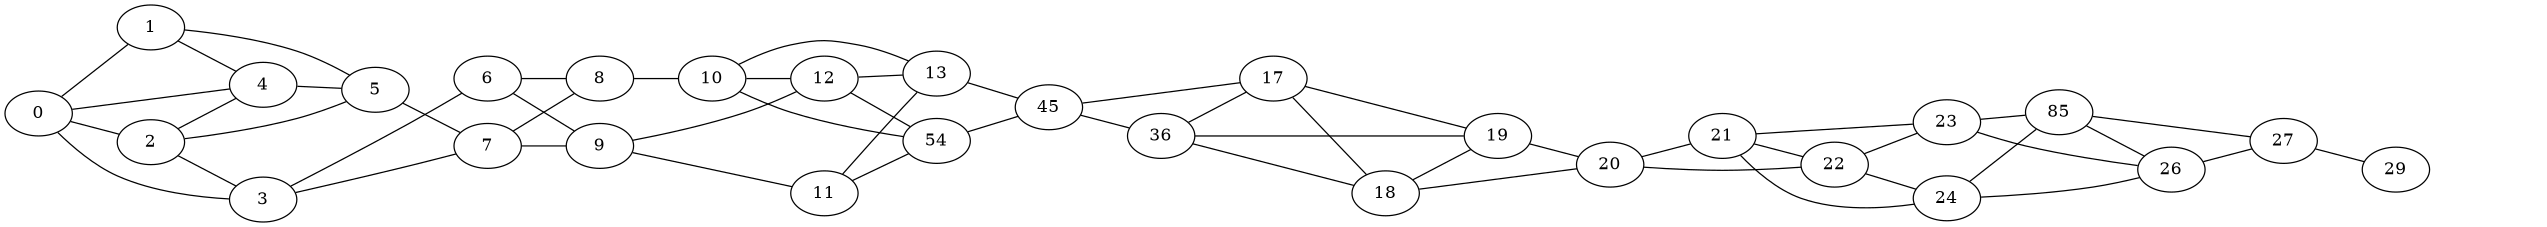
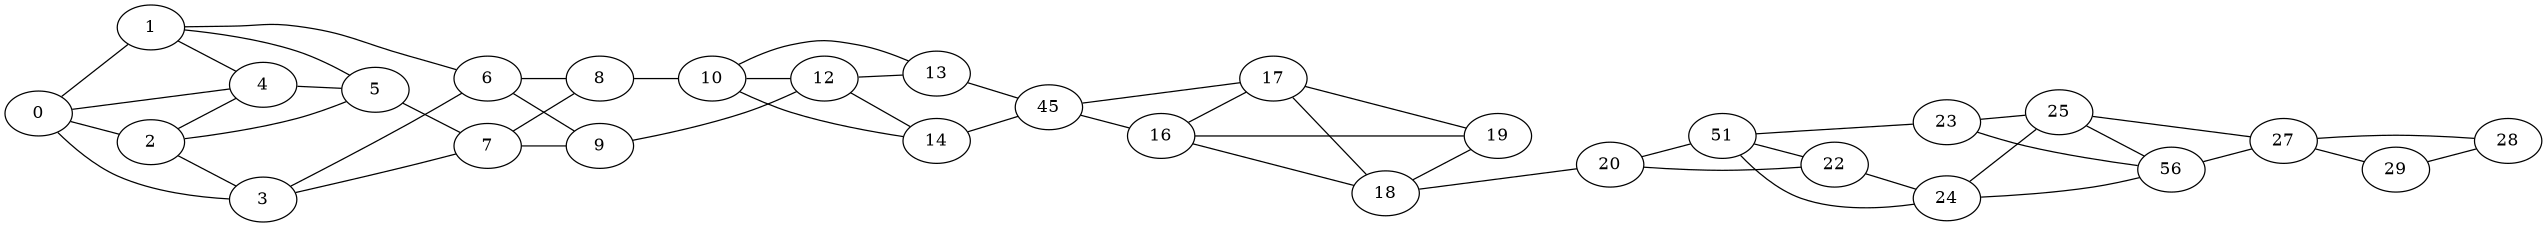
  graph {
    rankdir=LR
    0
    1
    2
    3
    4
    5
    6
    7
    8
    9
    10
-   11
    12
    13
-   14 [label=54]
+   14
    n16 [label=45]
-   16 [label=36]
+   16
    17
    18
    19
    20
-   21
+   21 [label=51]
    22
    23
    24
-   25 [label=85]
-   26
+   25
+   26 [label=56]
    27
+   28
    29
    0 -- 1
    0 -- 2
    0 -- 3
    0 -- 4
    1 -- 4
    1 -- 5
+   1 -- 6
    2 -- 3
    2 -- 4
    2 -- 5
    3 -- 6
    3 -- 7
    4 -- 5
    5 -- 7
    6 -- 8
    6 -- 9
    7 -- 8
    7 -- 9
    8 -- 10
-   9 -- 11
    9 -- 12
    10 -- 12
    10 -- 13
    10 -- 14
-   11 -- 13
-   11 -- 14
    12 -- 13
    12 -- 14
    13 -- n16
    14 -- n16
    n16 -- 16
    n16 -- 17
    16 -- 17
    16 -- 18
    16 -- 19
    17 -- 18
    17 -- 19
    18 -- 19
    18 -- 20
-   19 -- 20
    20 -- 21
    20 -- 22
    21 -- 22
    21 -- 23
    21 -- 24
-   22 -- 23
    22 -- 24
    23 -- 25
    23 -- 26
    24 -- 25
    24 -- 26
    25 -- 26
    25 -- 27
    26 -- 27
+   27 -- 28
    27 -- 29
+   29 -- 28
  }
